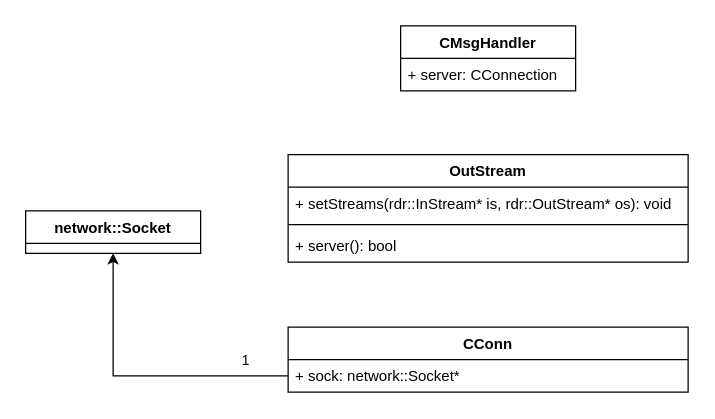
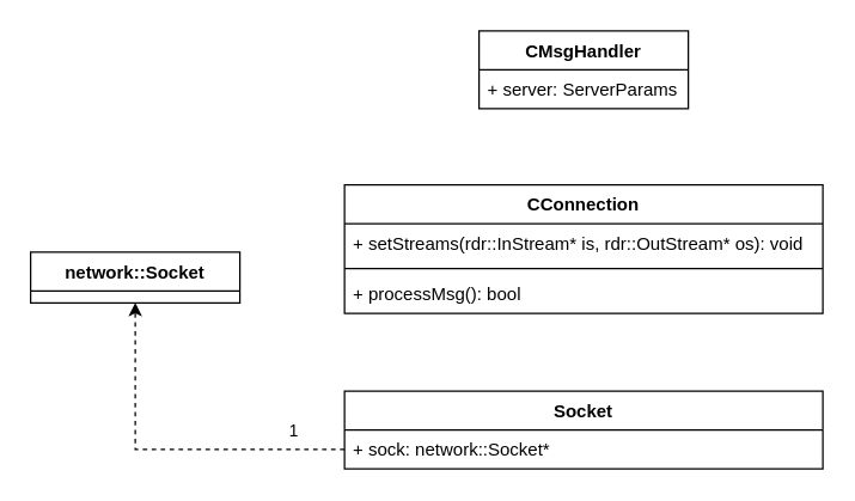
  <mxCell id="0" />
  <mxCell id="1" parent="0" />
- <mxCell id="2" value="OutStream" style="swimlane;fontStyle=1;align=center;verticalAlign=top;childLayout=stackLayout;horizontal=1;startSize=26;horizontalStack=0;resizeParent=1;resizeParentMax=0;resizeLast=0;collapsible=1;marginBottom=0;whiteSpace=wrap;html=1;" vertex="1" parent="1"><mxGeometry x="230" y="123" width="320" height="86" as="geometry" /></mxCell>
+ <mxCell id="2" value="CConnection" style="swimlane;fontStyle=1;align=center;verticalAlign=top;childLayout=stackLayout;horizontal=1;startSize=26;horizontalStack=0;resizeParent=1;resizeParentMax=0;resizeLast=0;collapsible=1;marginBottom=0;whiteSpace=wrap;html=1;" vertex="1" parent="1"><mxGeometry x="230" y="123" width="320" height="86" as="geometry" /></mxCell>
  <mxCell id="3" value="+ setStreams(rdr::InStream* is, rdr::OutStream* os): void" style="text;strokeColor=none;fillColor=none;align=left;verticalAlign=top;spacingLeft=4;spacingRight=4;overflow=hidden;rotatable=0;points=[[0,0.5],[1,0.5]];portConstraint=eastwest;whiteSpace=wrap;html=1;" vertex="1" parent="2"><mxGeometry y="26" width="320" height="26" as="geometry" /></mxCell>
  <mxCell id="4" value="" style="line;strokeWidth=1;fillColor=none;align=left;verticalAlign=middle;spacingTop=-1;spacingLeft=3;spacingRight=3;rotatable=0;labelPosition=right;points=[];portConstraint=eastwest;strokeColor=inherit;" vertex="1" parent="2"><mxGeometry y="52" width="320" height="8" as="geometry" /></mxCell>
- <mxCell id="5" value="+ server(): bool" style="text;strokeColor=none;fillColor=none;align=left;verticalAlign=top;spacingLeft=4;spacingRight=4;overflow=hidden;rotatable=0;points=[[0,0.5],[1,0.5]];portConstraint=eastwest;whiteSpace=wrap;html=1;" vertex="1" parent="2"><mxGeometry y="60" width="320" height="26" as="geometry" /></mxCell>
+ <mxCell id="5" value="+ processMsg(): bool" style="text;strokeColor=none;fillColor=none;align=left;verticalAlign=top;spacingLeft=4;spacingRight=4;overflow=hidden;rotatable=0;points=[[0,0.5],[1,0.5]];portConstraint=eastwest;whiteSpace=wrap;html=1;" vertex="1" parent="2"><mxGeometry y="60" width="320" height="26" as="geometry" /></mxCell>
  <mxCell id="6" value="CMsgHandler" style="swimlane;fontStyle=1;align=center;verticalAlign=top;childLayout=stackLayout;horizontal=1;startSize=26;horizontalStack=0;resizeParent=1;resizeParentMax=0;resizeLast=0;collapsible=1;marginBottom=0;whiteSpace=wrap;html=1;" vertex="1" parent="1"><mxGeometry x="320" y="20" width="140" height="52" as="geometry" /></mxCell>
- <mxCell id="7" value="+ server: CConnection" style="text;strokeColor=none;fillColor=none;align=left;verticalAlign=top;spacingLeft=4;spacingRight=4;overflow=hidden;rotatable=0;points=[[0,0.5],[1,0.5]];portConstraint=eastwest;whiteSpace=wrap;html=1;" vertex="1" parent="6"><mxGeometry y="26" width="140" height="26" as="geometry" /></mxCell>
- <mxCell id="8" value="" style="edgeStyle=orthogonalEdgeStyle;rounded=0;orthogonalLoop=1;jettySize=auto;html=1;exitX=0;exitY=0.5;exitDx=0;exitDy=0;" edge="1" parent="1" source="11" target="12"><mxGeometry relative="1" as="geometry" /></mxCell>
+ <mxCell id="7" value="+ server: ServerParams" style="text;strokeColor=none;fillColor=none;align=left;verticalAlign=top;spacingLeft=4;spacingRight=4;overflow=hidden;rotatable=0;points=[[0,0.5],[1,0.5]];portConstraint=eastwest;whiteSpace=wrap;html=1;" vertex="1" parent="6"><mxGeometry y="26" width="140" height="26" as="geometry" /></mxCell>
+ <mxCell id="8" value="" style="edgeStyle=orthogonalEdgeStyle;rounded=0;orthogonalLoop=1;jettySize=auto;html=1;exitX=0;exitY=0.5;exitDx=0;exitDy=0;dashed=1;" edge="1" parent="1" source="11" target="12"><mxGeometry relative="1" as="geometry" /></mxCell>
  <mxCell id="9" value="1" style="edgeLabel;html=1;align=center;verticalAlign=middle;resizable=0;points=[];" vertex="1" connectable="0" parent="8"><mxGeometry x="-0.709" y="1" relative="1" as="geometry"><mxPoint y="-14" as="offset" /></mxGeometry></mxCell>
- <mxCell id="10" value="CConn" style="swimlane;fontStyle=1;align=center;verticalAlign=top;childLayout=stackLayout;horizontal=1;startSize=26;horizontalStack=0;resizeParent=1;resizeParentMax=0;resizeLast=0;collapsible=1;marginBottom=0;whiteSpace=wrap;html=1;" vertex="1" parent="1"><mxGeometry x="230" y="261" width="320" height="52" as="geometry" /></mxCell>
+ <mxCell id="10" value="Socket" style="swimlane;fontStyle=1;align=center;verticalAlign=top;childLayout=stackLayout;horizontal=1;startSize=26;horizontalStack=0;resizeParent=1;resizeParentMax=0;resizeLast=0;collapsible=1;marginBottom=0;whiteSpace=wrap;html=1;" vertex="1" parent="1"><mxGeometry x="230" y="261" width="320" height="52" as="geometry" /></mxCell>
  <mxCell id="11" value="+ sock: network::Socket*" style="text;strokeColor=none;fillColor=none;align=left;verticalAlign=top;spacingLeft=4;spacingRight=4;overflow=hidden;rotatable=0;points=[[0,0.5],[1,0.5]];portConstraint=eastwest;whiteSpace=wrap;html=1;" vertex="1" parent="10"><mxGeometry y="26" width="320" height="26" as="geometry" /></mxCell>
  <mxCell id="12" value="network::Socket" style="swimlane;fontStyle=1;align=center;verticalAlign=top;childLayout=stackLayout;horizontal=1;startSize=26;horizontalStack=0;resizeParent=1;resizeParentMax=0;resizeLast=0;collapsible=1;marginBottom=0;whiteSpace=wrap;html=1;" vertex="1" parent="1"><mxGeometry x="20" y="168" width="140" height="34" as="geometry" /></mxCell>
